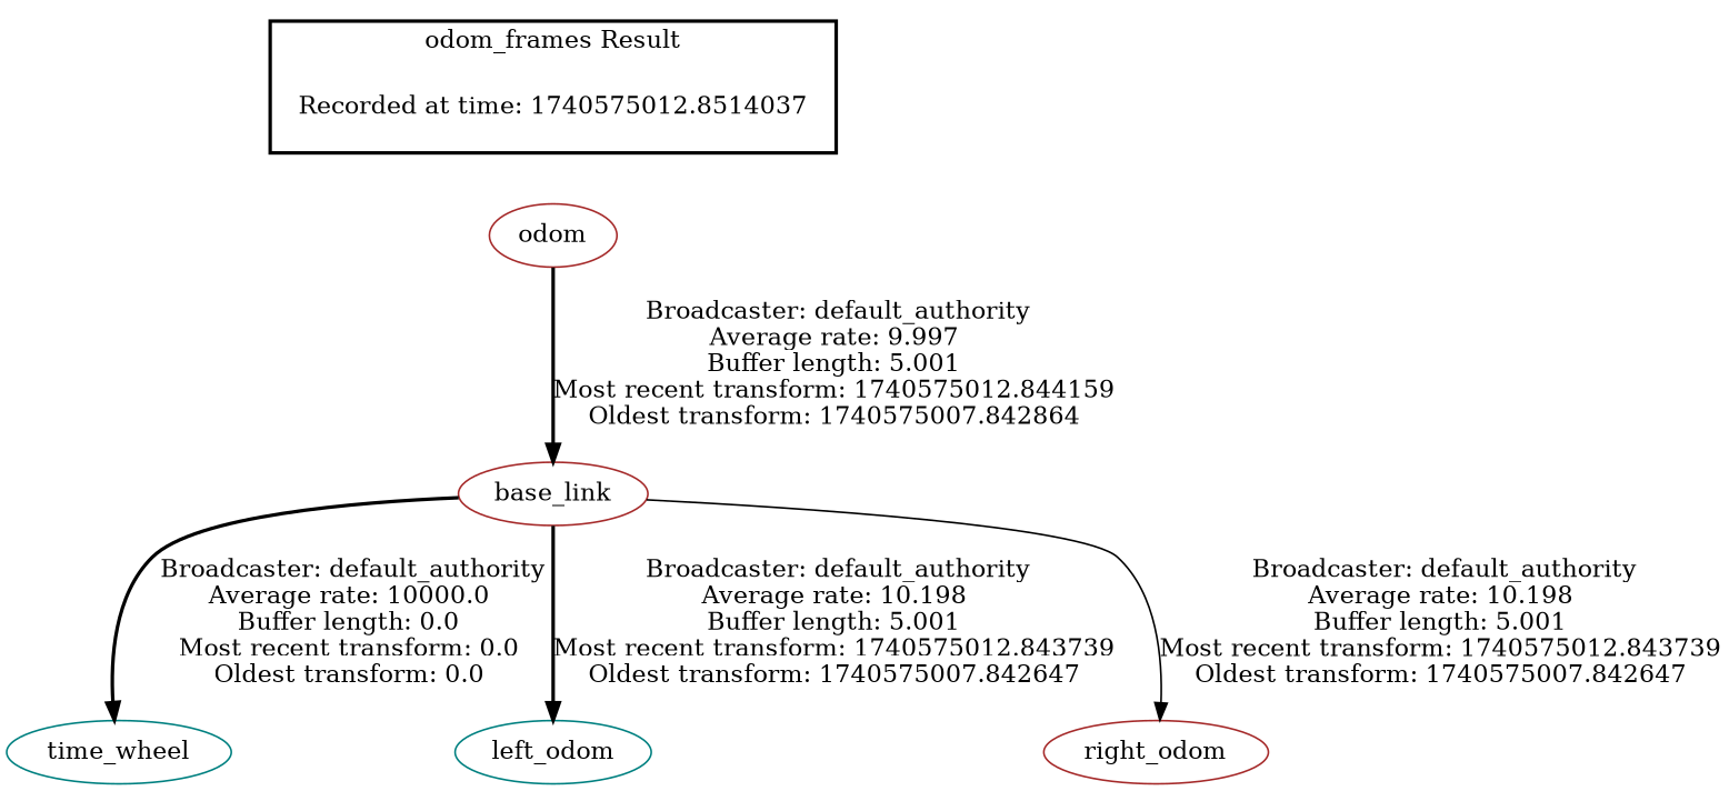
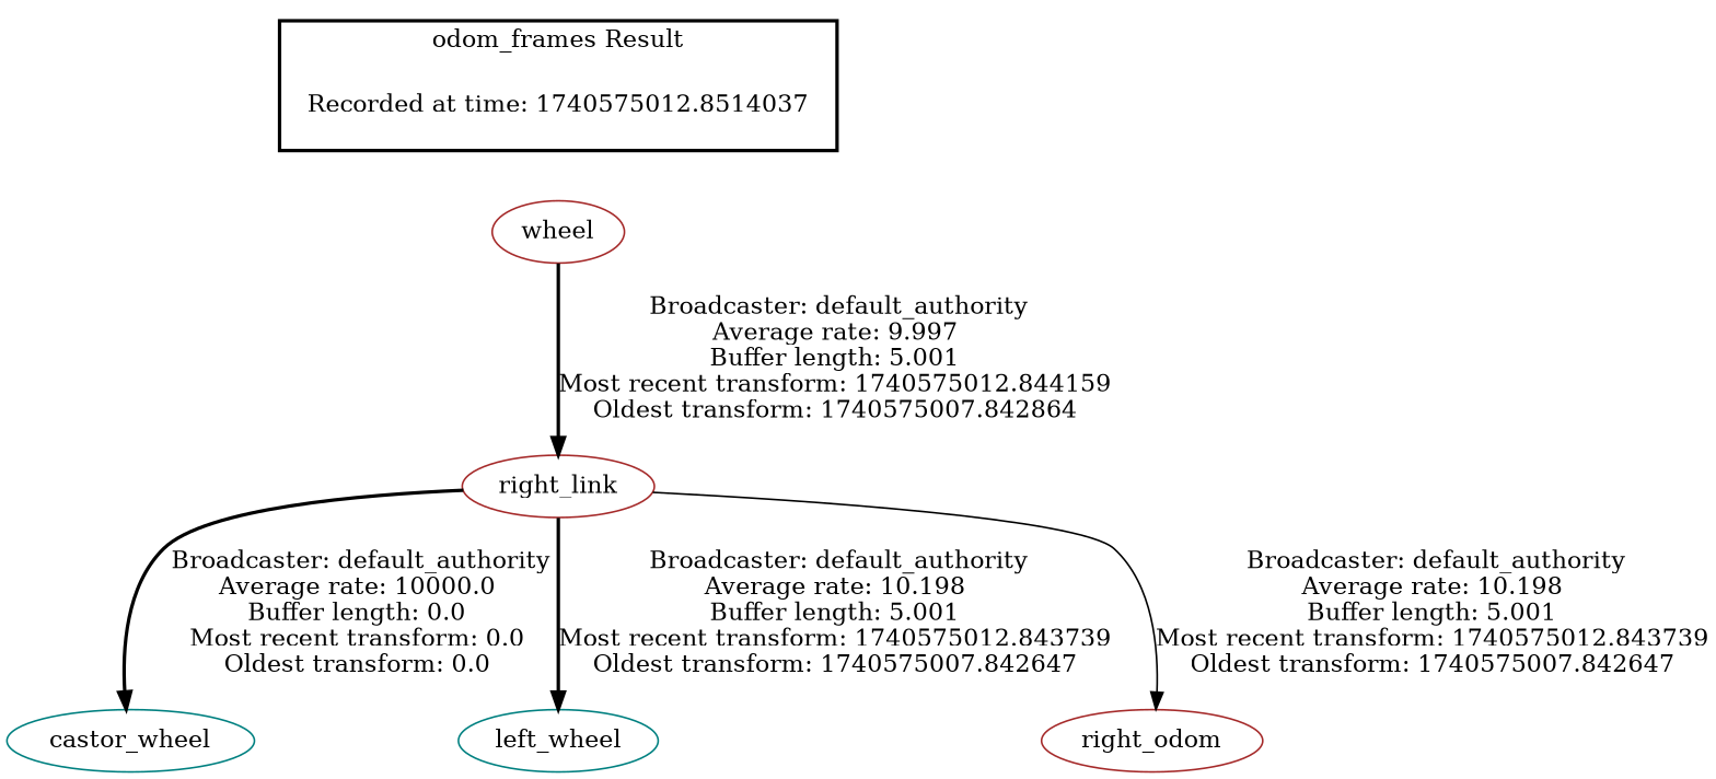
  digraph {
    node [color=teal]
    edge [style=bold]
    "Recorded at time: 1740575012.8514037" [shape=plaintext]
-   odom [color=brown]
-   base_link [color=brown]
-   castor_wheel [label=time_wheel]
-   left_wheel [label=left_odom]
+   odom [color=brown label=wheel]
+   base_link [color=brown label=right_link]
+   castor_wheel
+   left_wheel
    n6 [color=brown label=right_odom]
    subgraph cluster_1 {
      color=black
      label="odom_frames Result"
      style=bold
      "Recorded at time: 1740575012.8514037"
    }
    "Recorded at time: 1740575012.8514037" -> odom [style=invis]
    odom -> base_link [label=" Broadcaster: default_authority\nAverage rate: 9.997\nBuffer length: 5.001\nMost recent transform: 1740575012.844159\nOldest transform: 1740575007.842864\n"]
    base_link -> castor_wheel [label=" Broadcaster: default_authority\nAverage rate: 10000.0\nBuffer length: 0.0\nMost recent transform: 0.0\nOldest transform: 0.0\n"]
    base_link -> left_wheel [label=" Broadcaster: default_authority\nAverage rate: 10.198\nBuffer length: 5.001\nMost recent transform: 1740575012.843739\nOldest transform: 1740575007.842647\n"]
    base_link -> n6 [label=" Broadcaster: default_authority\nAverage rate: 10.198\nBuffer length: 5.001\nMost recent transform: 1740575012.843739\nOldest transform: 1740575007.842647\n" style=solid]
  }
